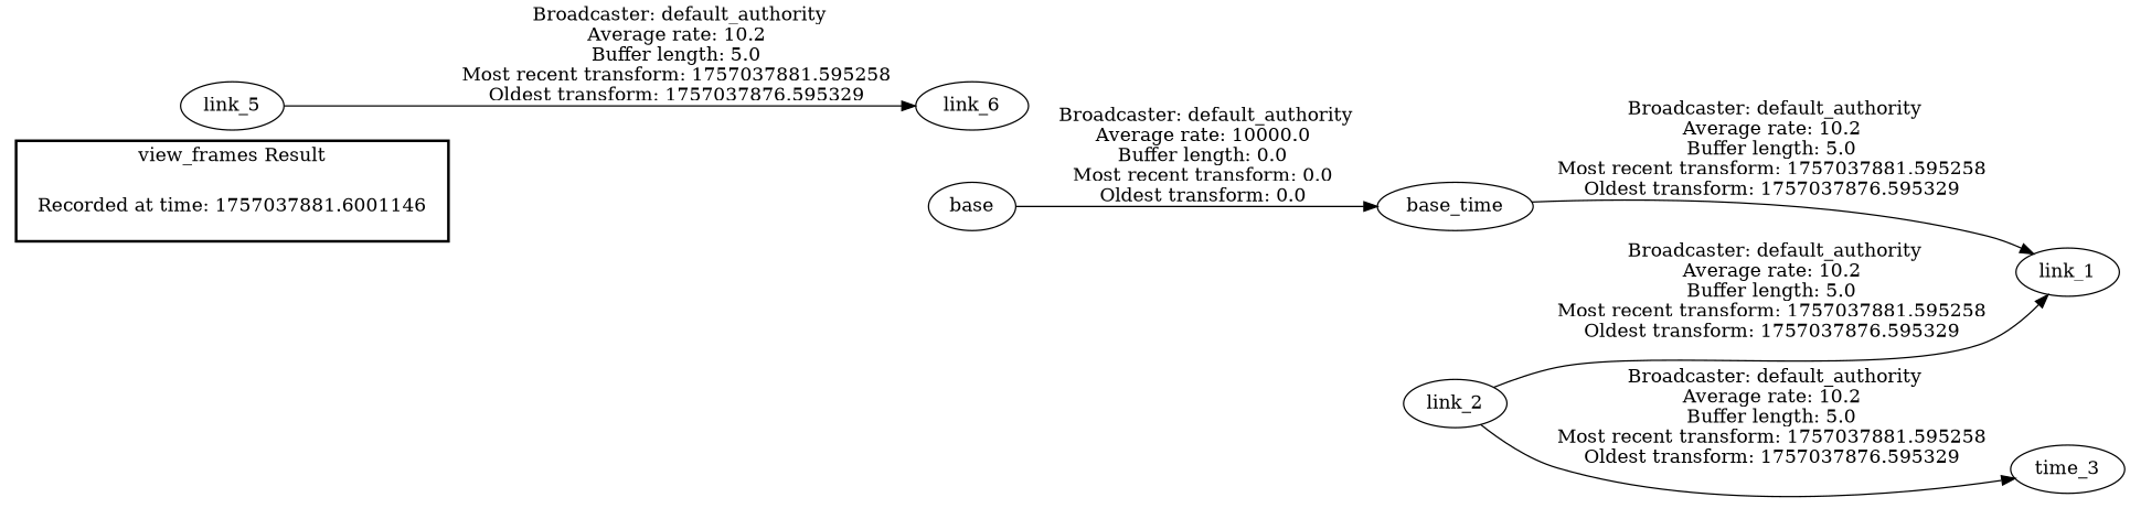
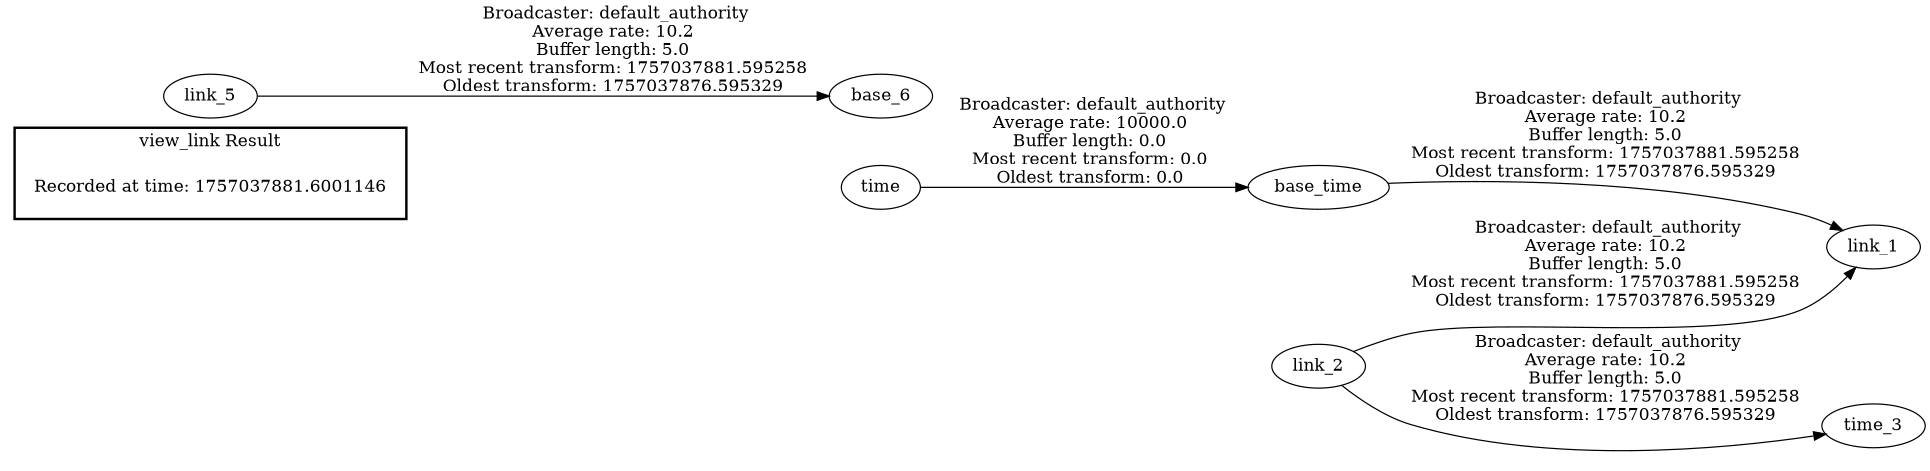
  digraph {
    rankdir=LR
    "Recorded at time: 1757037881.6001146" [shape=plaintext]
-   base
+   base [label=time]
    n3 [label=base_time]
    link_1
    link_2
    n6 [label=time_3]
    link_5
-   link_6
+   link_6 [label=base_6]
    subgraph cluster_1 {
      color=black
-     label="view_frames Result"
+     label="view_link Result"
      style=bold
      "Recorded at time: 1757037881.6001146"
    }
    "Recorded at time: 1757037881.6001146" -> base [style=invis]
    base -> n3 [label=" Broadcaster: default_authority\nAverage rate: 10000.0\nBuffer length: 0.0\nMost recent transform: 0.0\nOldest transform: 0.0\n"]
    n3 -> link_1 [label=" Broadcaster: default_authority\nAverage rate: 10.2\nBuffer length: 5.0\nMost recent transform: 1757037881.595258\nOldest transform: 1757037876.595329\n"]
    link_2 -> link_1 [label=" Broadcaster: default_authority\nAverage rate: 10.2\nBuffer length: 5.0\nMost recent transform: 1757037881.595258\nOldest transform: 1757037876.595329\n"]
    link_2 -> n6 [label=" Broadcaster: default_authority\nAverage rate: 10.2\nBuffer length: 5.0\nMost recent transform: 1757037881.595258\nOldest transform: 1757037876.595329\n"]
    link_5 -> link_6 [label=" Broadcaster: default_authority\nAverage rate: 10.2\nBuffer length: 5.0\nMost recent transform: 1757037881.595258\nOldest transform: 1757037876.595329\n"]
  }
